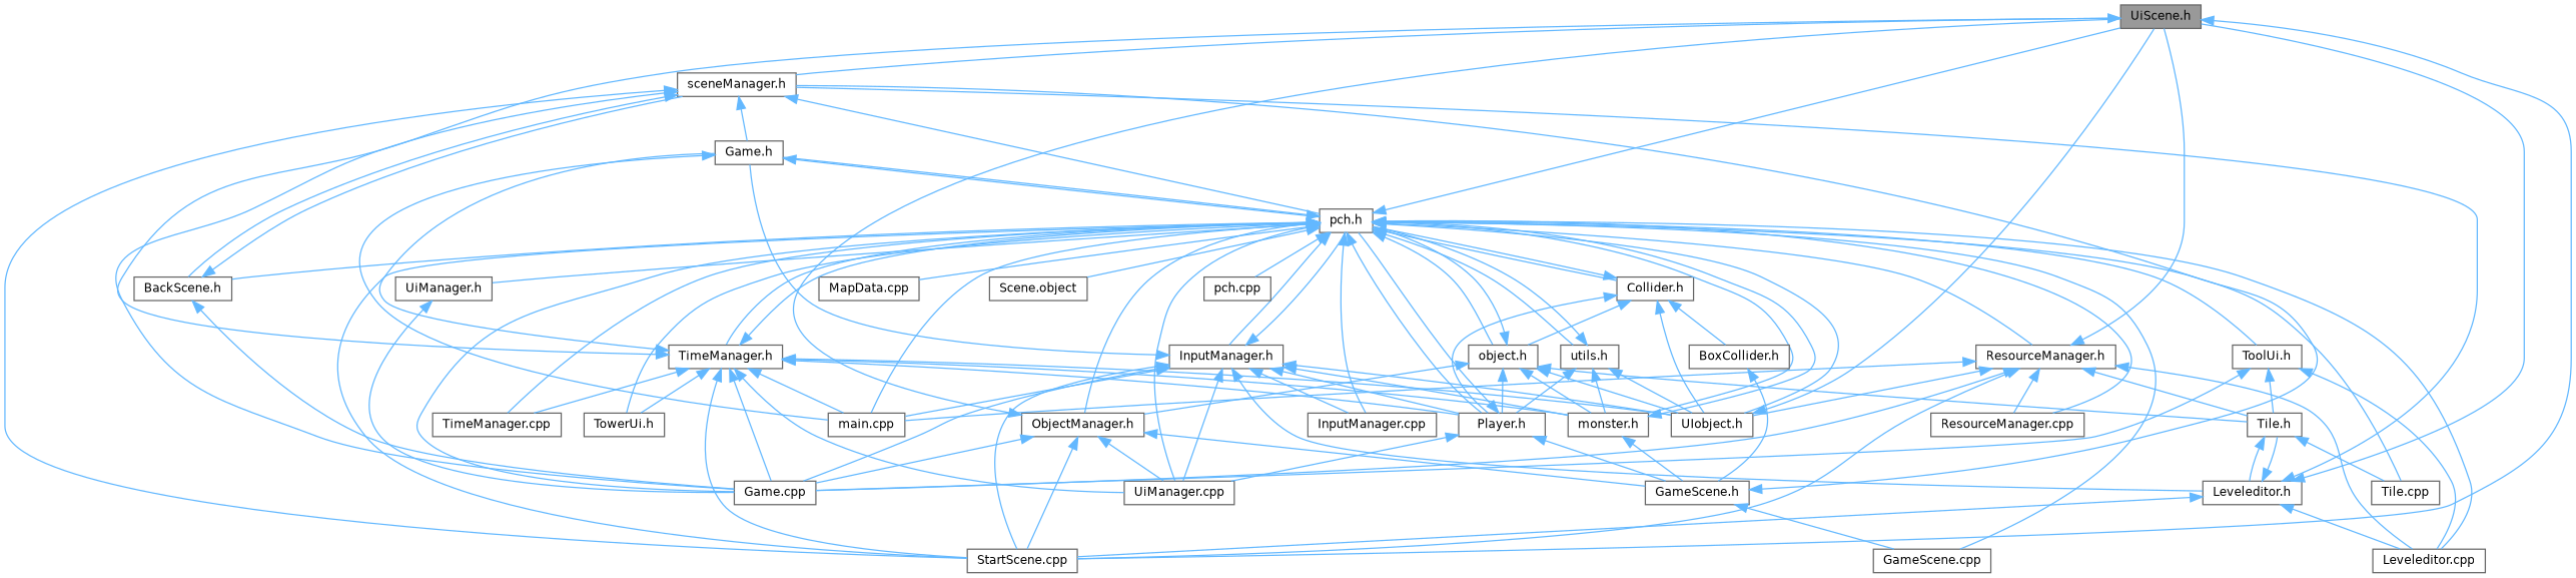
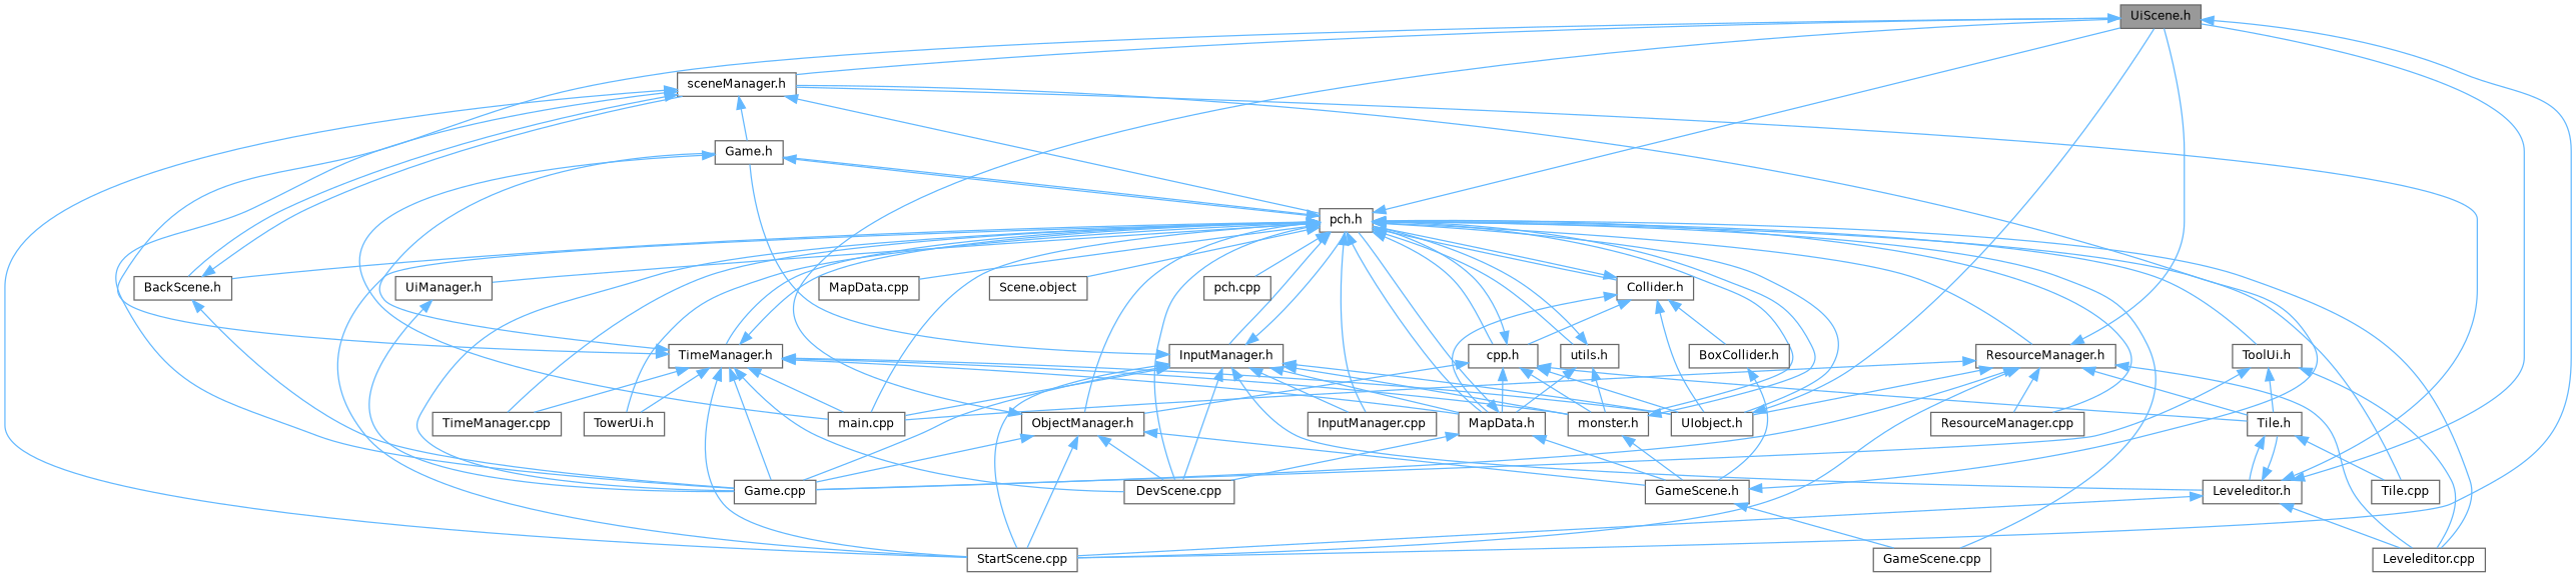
  digraph {
    node [color=grey40 fillcolor=white fontname=Helvetica fontsize=10 shape=box style=filled]
    edge [color=steelblue1 dir=back fontname=Helvetica fontsize=10 labelfontname=Helvetica labelfontsize=10 style=solid]
    n1 [color=gray40 fillcolor=grey60 fontcolor=black height=0.2 label="UiScene.h" width=0.4]
    n2 [height=0.2 label="StartScene.cpp" width=0.4]
    n3 [height=0.2 label="sceneManager.h" width=0.4]
    n4 [height=0.2 label="BackScene.h" width=0.4]
    n5 [height=0.2 label="Game.cpp" width=0.4]
    n6 [height=0.2 label="Game.h" width=0.4]
    n7 [height=0.2 label="pch.h" width=0.4]
    n8 [height=0.2 label="main.cpp" width=0.4]
    n9 [height=0.2 label="Collider.h" width=0.4]
    n10 [height=0.2 label="GameScene.cpp" width=0.4]
-   n11 [height=0.2 label="Player.h" width=0.4]
-   n12 [height=0.2 label="UiManager.cpp" width=0.4]
+   n11 [height=0.2 label="MapData.h" width=0.4]
+   n12 [height=0.2 label="DevScene.cpp" width=0.4]
    n13 [height=0.2 label="UIobject.h" width=0.4]
-   n14 [height=0.2 label="object.h" width=0.4]
+   n14 [height=0.2 label="cpp.h" width=0.4]
    n15 [height=0.2 label="ObjectManager.h" width=0.4]
    n16 [height=0.2 label="Leveleditor.cpp" width=0.4]
    n17 [height=0.2 label="Tile.cpp" width=0.4]
    n18 [height=0.2 label="monster.h" width=0.4]
    n19 [height=0.2 label="InputManager.cpp" width=0.4]
    n20 [height=0.2 label="InputManager.h" width=0.4]
    n21 [height=0.2 label="MapData.cpp" width=0.4]
    n22 [height=0.2 label="ResourceManager.cpp" width=0.4]
    n23 [height=0.2 label="ResourceManager.h" width=0.4]
    n24 [height=0.2 label="Scene.object" width=0.4]
    n25 [height=0.2 label="TimeManager.cpp" width=0.4]
    n26 [height=0.2 label="TimeManager.h" width=0.4]
    n27 [height=0.2 label="TowerUi.h" width=0.4]
    n28 [height=0.2 label="ToolUi.h" width=0.4]
    n29 [height=0.2 label="UiManager.h" width=0.4]
    n30 [height=0.2 label="pch.cpp" width=0.4]
    n31 [height=0.2 label="utils.h" width=0.4]
    n32 [height=0.2 label="BoxCollider.h" width=0.4]
    n33 [height=0.2 label="GameScene.h" width=0.4]
    n34 [height=0.2 label="Tile.h" width=0.4]
    n35 [height=0.2 label="Leveleditor.h" width=0.4]
    n1 -> n2
    n1 -> n3
    n3 -> n2
    n3 -> n4
    n3 -> n5
    n3 -> n6
    n3 -> n7
    n4 -> n3
    n4 -> n5
    n6 -> n7
    n6 -> n8
    n7 -> n1
    n7 -> n2
    n7 -> n4
    n7 -> n5
    n7 -> n6
    n7 -> n8
    n7 -> n9
    n7 -> n10
    n7 -> n11
    n7 -> n12
    n7 -> n13
    n7 -> n14
    n7 -> n15
    n7 -> n16
    n7 -> n17
    n7 -> n18
    n7 -> n19
    n7 -> n20
    n7 -> n21
    n7 -> n22
    n7 -> n23
    n7 -> n24
    n7 -> n25
    n7 -> n26
    n7 -> n27
    n7 -> n28
    n7 -> n29
    n7 -> n30
    n7 -> n31
    n9 -> n7
    n9 -> n11
    n9 -> n13
    n9 -> n14
    n9 -> n32
    n11 -> n7
    n11 -> n12
    n11 -> n33
    n13 -> n1
    n14 -> n7
    n14 -> n11
    n14 -> n13
    n14 -> n15
    n14 -> n18
    n14 -> n34
    n15 -> n1
    n15 -> n2
    n15 -> n5
    n15 -> n12
    n15 -> n33
    n18 -> n7
    n18 -> n33
    n20 -> n2
    n20 -> n5
    n20 -> n6
    n20 -> n7
    n20 -> n8
    n20 -> n11
    n20 -> n12
    n20 -> n13
    n20 -> n18
    n20 -> n19
    n20 -> n35
    n23 -> n1
    n23 -> n2
    n23 -> n5
    n23 -> n8
    n23 -> n13
    n23 -> n16
    n23 -> n22
    n23 -> n34
    n26 -> n1
    n26 -> n2
    n26 -> n5
    n26 -> n6
    n26 -> n7
    n26 -> n8
    n26 -> n11
    n26 -> n12
    n26 -> n13
    n26 -> n18
    n26 -> n25
    n26 -> n27
    n28 -> n5
    n28 -> n16
    n28 -> n34
    n29 -> n5
    n31 -> n7
    n31 -> n11
-   n31 -> n13
    n31 -> n18
    n32 -> n33
    n33 -> n3
    n33 -> n10
    n34 -> n17
    n34 -> n35
    n35 -> n1
    n35 -> n2
    n35 -> n3
    n35 -> n16
    n35 -> n34
  }
